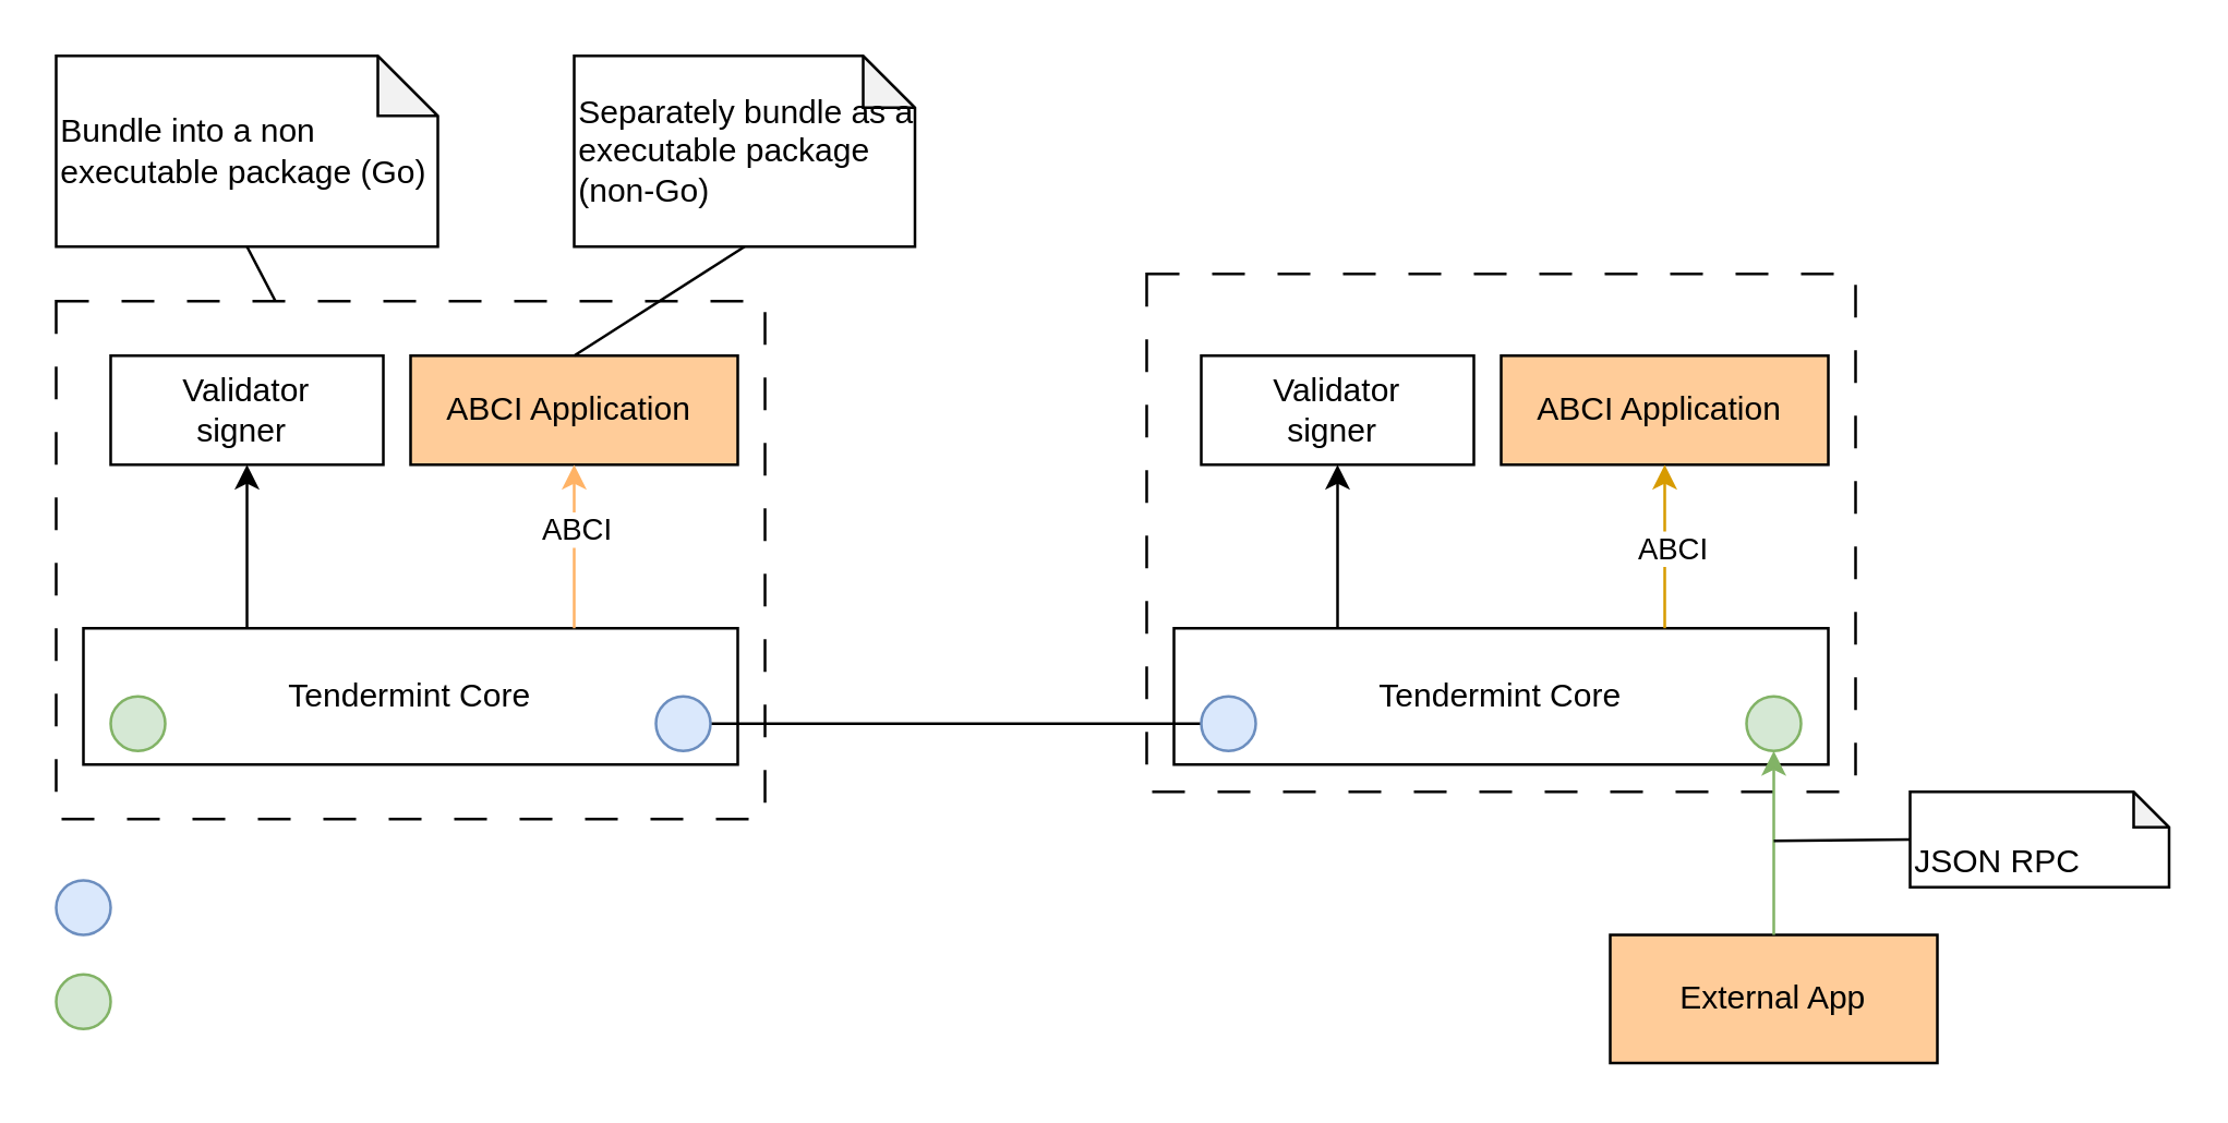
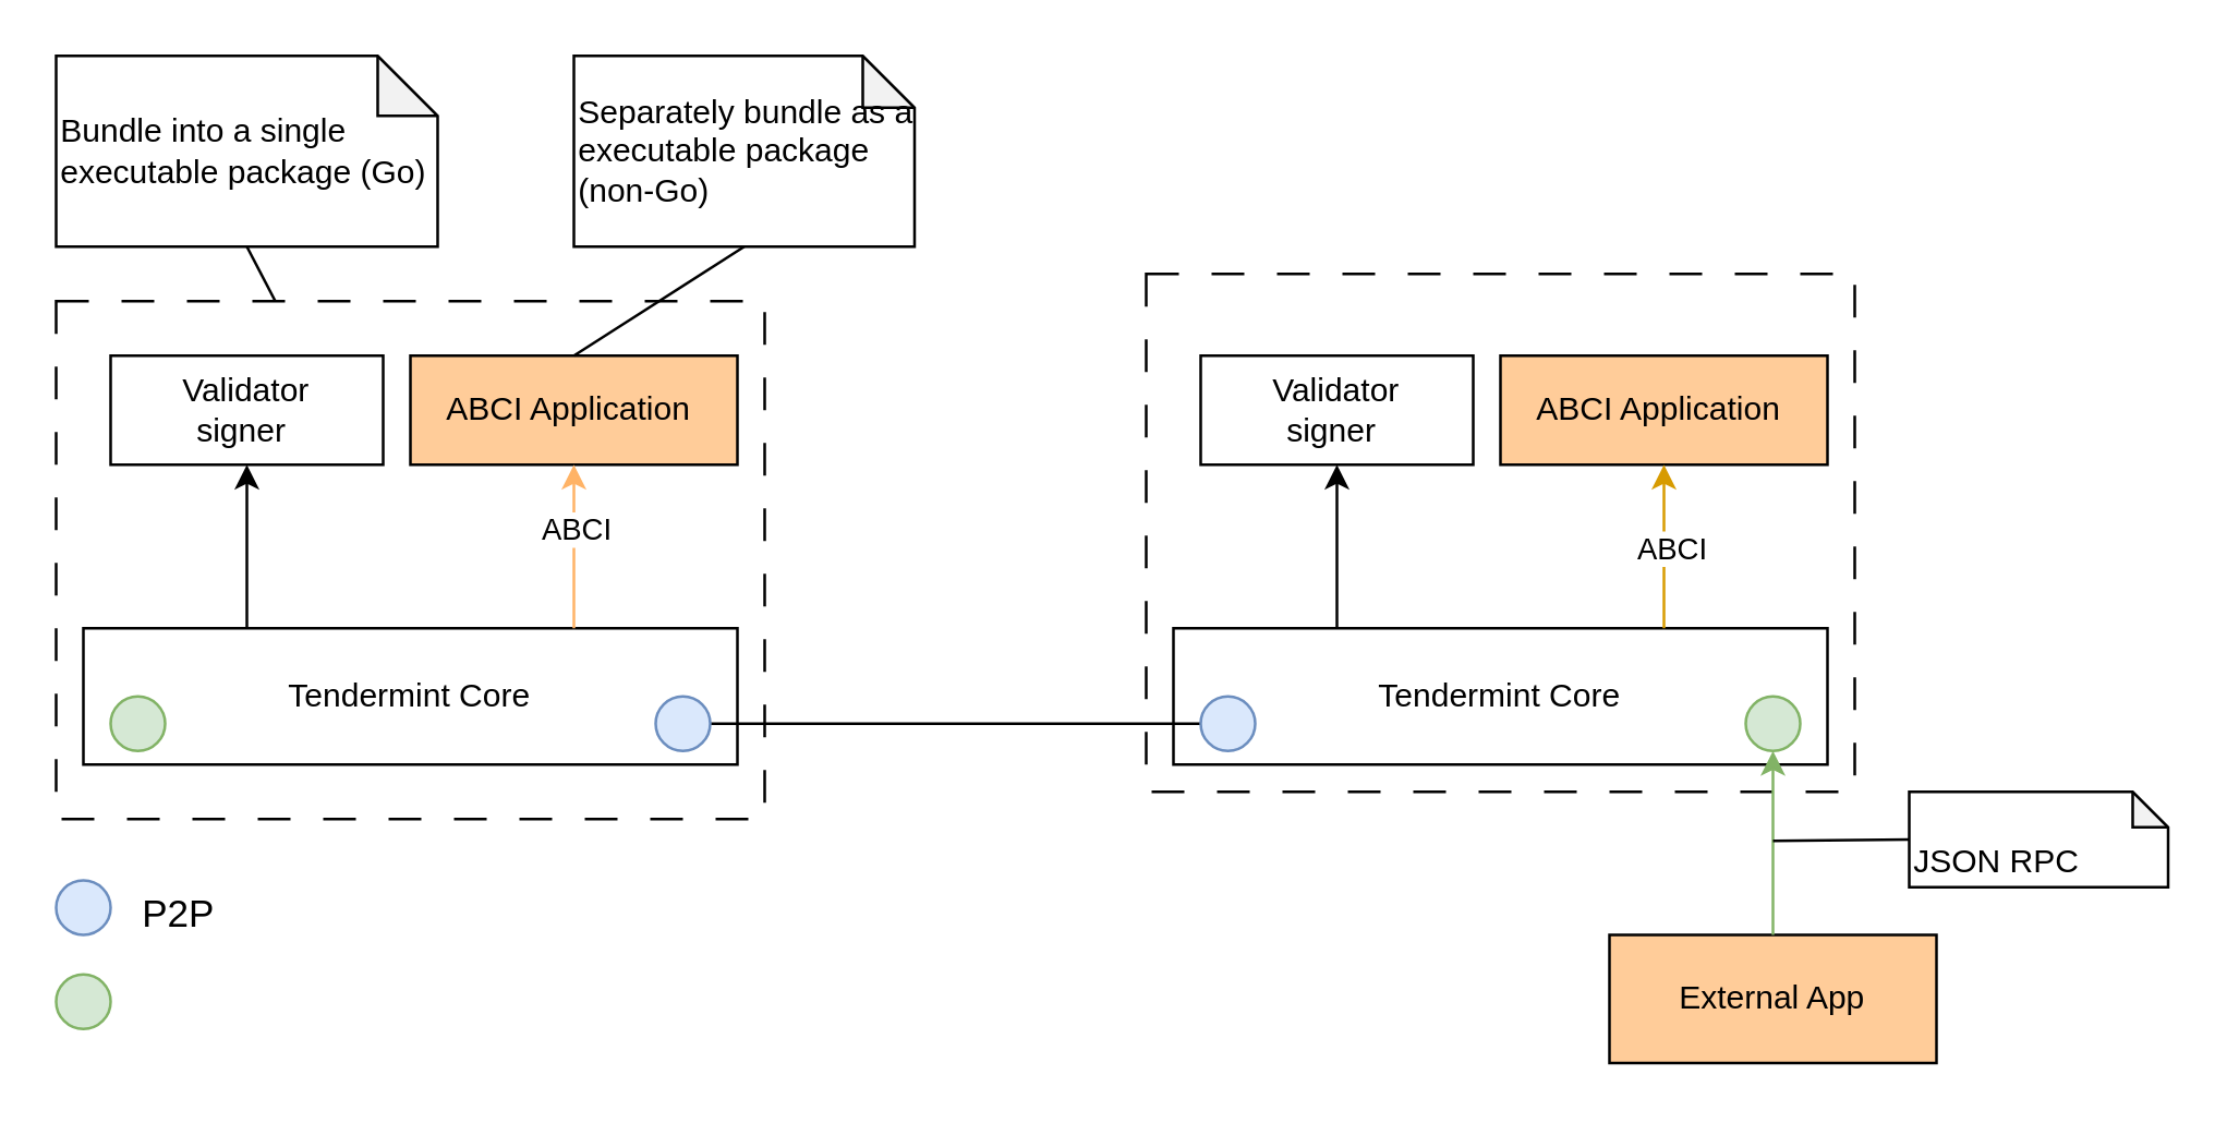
  <mxCell id="0" />
  <mxCell id="1" parent="0" />
  <mxCell id="2" value="Tendermint Core" style="rounded=0;whiteSpace=wrap;html=1;" vertex="1" parent="1"><mxGeometry x="430" y="230" width="240" height="50" as="geometry" /></mxCell>
  <mxCell id="3" value="" style="rounded=0;whiteSpace=wrap;html=1;fillColor=none;dashed=1;dashPattern=12 12;" vertex="1" parent="1"><mxGeometry x="420" y="100" width="260" height="190" as="geometry" /></mxCell>
  <mxCell id="4" value="" style="rounded=0;whiteSpace=wrap;html=1;fillColor=none;dashed=1;dashPattern=12 12;" vertex="1" parent="1"><mxGeometry x="20" y="110" width="260" height="190" as="geometry" /></mxCell>
  <mxCell id="5" value="ABCI Application&amp;nbsp;" style="rounded=0;whiteSpace=wrap;html=1;fillColor=#FFCC99;" vertex="1" parent="1"><mxGeometry x="150" y="130" width="120" height="40" as="geometry" /></mxCell>
  <mxCell id="6" value="Tendermint Core" style="rounded=0;whiteSpace=wrap;html=1;" vertex="1" parent="1"><mxGeometry x="30" y="230" width="240" height="50" as="geometry" /></mxCell>
  <mxCell id="7" value="" style="endArrow=classic;html=1;rounded=0;entryX=0.5;entryY=1;entryDx=0;entryDy=0;exitX=0.75;exitY=0;exitDx=0;exitDy=0;fillColor=#ffe6cc;strokeColor=#FFB366;" edge="1" parent="1" source="6" target="5"><mxGeometry width="50" height="50" relative="1" as="geometry"><mxPoint x="310" y="260" as="sourcePoint" /><mxPoint x="160" y="190" as="targetPoint" /><Array as="points" /></mxGeometry></mxCell>
  <mxCell id="8" value="ABCI" style="edgeLabel;html=1;align=center;verticalAlign=middle;resizable=0;points=[];" vertex="1" connectable="0" parent="7"><mxGeometry x="0.233" y="1" relative="1" as="geometry"><mxPoint x="1" as="offset" /></mxGeometry></mxCell>
  <mxCell id="9" value="Validator&lt;div&gt;signer&amp;nbsp;&lt;/div&gt;" style="rounded=0;whiteSpace=wrap;html=1;" vertex="1" parent="1"><mxGeometry x="40" y="130" width="100" height="40" as="geometry" /></mxCell>
  <mxCell id="10" value="" style="endArrow=classic;html=1;rounded=0;entryX=0.5;entryY=1;entryDx=0;entryDy=0;exitX=0.25;exitY=0;exitDx=0;exitDy=0;" edge="1" parent="1" source="6" target="9"><mxGeometry width="50" height="50" relative="1" as="geometry"><mxPoint x="40" y="210" as="sourcePoint" /><mxPoint x="410" y="190" as="targetPoint" /></mxGeometry></mxCell>
  <mxCell id="11" value="ABCI Application&amp;nbsp;" style="rounded=0;whiteSpace=wrap;html=1;fillColor=#FFCC99;" vertex="1" parent="1"><mxGeometry x="550" y="130" width="120" height="40" as="geometry" /></mxCell>
  <mxCell id="12" value="" style="endArrow=classic;html=1;rounded=0;entryX=0.5;entryY=1;entryDx=0;entryDy=0;exitX=0.75;exitY=0;exitDx=0;exitDy=0;fillColor=#ffe6cc;strokeColor=#d79b00;" edge="1" parent="1" source="2" target="11"><mxGeometry width="50" height="50" relative="1" as="geometry"><mxPoint x="710" y="260" as="sourcePoint" /><mxPoint x="560" y="190" as="targetPoint" /></mxGeometry></mxCell>
  <mxCell id="13" value="ABCI" style="edgeLabel;html=1;align=center;verticalAlign=middle;resizable=0;points=[];" vertex="1" connectable="0" parent="12"><mxGeometry y="-2" relative="1" as="geometry"><mxPoint as="offset" /></mxGeometry></mxCell>
  <mxCell id="14" value="Validator&lt;div&gt;signer&amp;nbsp;&lt;/div&gt;" style="rounded=0;whiteSpace=wrap;html=1;" vertex="1" parent="1"><mxGeometry x="440" y="130" width="100" height="40" as="geometry" /></mxCell>
  <mxCell id="15" value="" style="endArrow=classic;html=1;rounded=0;entryX=0.5;entryY=1;entryDx=0;entryDy=0;exitX=0.25;exitY=0;exitDx=0;exitDy=0;" edge="1" parent="1" source="2" target="14"><mxGeometry width="50" height="50" relative="1" as="geometry"><mxPoint x="440" y="210" as="sourcePoint" /><mxPoint x="810" y="190" as="targetPoint" /></mxGeometry></mxCell>
  <mxCell id="16" value="" style="endArrow=none;html=1;rounded=0;exitX=1;exitY=0.5;exitDx=0;exitDy=0;entryX=0;entryY=0.5;entryDx=0;entryDy=0;" edge="1" parent="1"><mxGeometry width="50" height="50" relative="1" as="geometry"><mxPoint x="260" y="265" as="sourcePoint" /><mxPoint x="440" y="265" as="targetPoint" /></mxGeometry></mxCell>
  <mxCell id="17" value="" style="ellipse;whiteSpace=wrap;html=1;aspect=fixed;fillColor=#dae8fc;strokeColor=#6c8ebf;" vertex="1" parent="1"><mxGeometry x="240" y="255" width="20" height="20" as="geometry" /></mxCell>
+ <mxCell id="18" value="P2P" style="text;strokeColor=none;fillColor=none;html=1;fontSize=14;fontStyle=0;verticalAlign=middle;align=left;" vertex="1" parent="1"><mxGeometry x="50" y="322.5" width="50" height="25" as="geometry" /></mxCell>
  <mxCell id="19" value="" style="ellipse;whiteSpace=wrap;html=1;aspect=fixed;fillColor=#dae8fc;strokeColor=#6c8ebf;" vertex="1" parent="1"><mxGeometry x="440" y="255" width="20" height="20" as="geometry" /></mxCell>
  <mxCell id="20" value="" style="ellipse;whiteSpace=wrap;html=1;aspect=fixed;fillColor=#dae8fc;strokeColor=#6c8ebf;" vertex="1" parent="1"><mxGeometry x="20" y="322.5" width="20" height="20" as="geometry" /></mxCell>
  <mxCell id="21" value="" style="ellipse;whiteSpace=wrap;html=1;aspect=fixed;fillColor=#d5e8d4;strokeColor=#82b366;" vertex="1" parent="1"><mxGeometry x="20" y="357" width="20" height="20" as="geometry" /></mxCell>
  <mxCell id="22" value="" style="ellipse;whiteSpace=wrap;html=1;aspect=fixed;fillColor=#d5e8d4;strokeColor=#82b366;" vertex="1" parent="1"><mxGeometry x="40" y="255" width="20" height="20" as="geometry" /></mxCell>
  <mxCell id="23" value="" style="ellipse;whiteSpace=wrap;html=1;aspect=fixed;fillColor=#d5e8d4;strokeColor=#82b366;" vertex="1" parent="1"><mxGeometry x="640" y="255" width="20" height="20" as="geometry" /></mxCell>
  <mxCell id="24" value="External App" style="rounded=0;whiteSpace=wrap;html=1;fillColor=#ffcc99;" vertex="1" parent="1"><mxGeometry x="590" y="342.5" width="120" height="47" as="geometry" /></mxCell>
  <mxCell id="25" value="" style="endArrow=classic;html=1;rounded=0;entryX=0.5;entryY=1;entryDx=0;entryDy=0;exitX=0.5;exitY=0;exitDx=0;exitDy=0;fillColor=#d5e8d4;strokeColor=#82b366;" edge="1" parent="1" source="24" target="23"><mxGeometry width="50" height="50" relative="1" as="geometry"><mxPoint x="360" y="250" as="sourcePoint" /><mxPoint x="410" y="200" as="targetPoint" /></mxGeometry></mxCell>
  <mxCell id="26" value="&lt;span style=&quot;&quot;&gt;Separately bundle as a executable package (non-Go)&lt;/span&gt;" style="shape=note;whiteSpace=wrap;html=1;backgroundOutline=1;darkOpacity=0.05;align=left;size=19;" vertex="1" parent="1"><mxGeometry x="210" y="20" width="125" height="70" as="geometry" /></mxCell>
- <mxCell id="27" value="&lt;span style=&quot;&quot;&gt;Bundle into a non executable package (Go)&lt;/span&gt;" style="shape=note;whiteSpace=wrap;html=1;backgroundOutline=1;darkOpacity=0.05;align=left;size=22;verticalAlign=middle;" vertex="1" parent="1"><mxGeometry x="20" y="20" width="140" height="70" as="geometry" /></mxCell>
+ <mxCell id="27" value="&lt;span style=&quot;&quot;&gt;Bundle into a single executable package (Go)&lt;/span&gt;" style="shape=note;whiteSpace=wrap;html=1;backgroundOutline=1;darkOpacity=0.05;align=left;size=22;verticalAlign=middle;" vertex="1" parent="1"><mxGeometry x="20" y="20" width="140" height="70" as="geometry" /></mxCell>
  <mxCell id="28" value="" style="endArrow=none;html=1;rounded=0;entryX=0.5;entryY=1;entryDx=0;entryDy=0;entryPerimeter=0;" edge="1" parent="1" source="4" target="27"><mxGeometry width="50" height="50" relative="1" as="geometry"><mxPoint x="380" y="250" as="sourcePoint" /><mxPoint x="430" y="200" as="targetPoint" /></mxGeometry></mxCell>
  <mxCell id="29" value="" style="endArrow=none;html=1;rounded=0;entryX=0.5;entryY=1;entryDx=0;entryDy=0;entryPerimeter=0;exitX=0.5;exitY=0;exitDx=0;exitDy=0;" edge="1" parent="1" source="5" target="26"><mxGeometry width="50" height="50" relative="1" as="geometry"><mxPoint x="380" y="250" as="sourcePoint" /><mxPoint x="430" y="200" as="targetPoint" /></mxGeometry></mxCell>
  <mxCell id="30" value="&lt;span style=&quot;&quot;&gt;JSON RPC&lt;/span&gt;" style="shape=note;whiteSpace=wrap;html=1;backgroundOutline=1;darkOpacity=0.05;align=left;size=13;verticalAlign=bottom;" vertex="1" parent="1"><mxGeometry x="700" y="290" width="95" height="35" as="geometry" /></mxCell>
  <mxCell id="31" value="" style="endArrow=none;html=1;rounded=0;entryX=0;entryY=0.5;entryDx=0;entryDy=0;entryPerimeter=0;" edge="1" parent="1" target="30"><mxGeometry width="50" height="50" relative="1" as="geometry"><mxPoint x="650" y="308" as="sourcePoint" /><mxPoint x="430" y="200" as="targetPoint" /></mxGeometry></mxCell>
